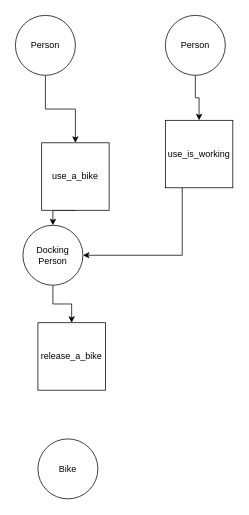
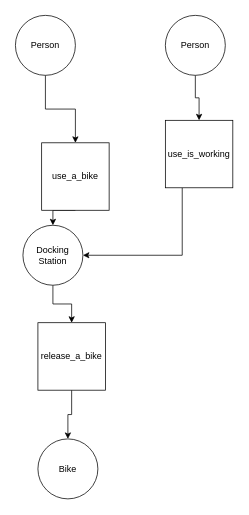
  <mxCell id="0" />
  <mxCell id="1" parent="0" />
  <mxCell id="2" style="edgeStyle=orthogonalEdgeStyle;rounded=0;orthogonalLoop=1;jettySize=auto;html=1;exitX=0.5;exitY=1;exitDx=0;exitDy=0;entryX=0.5;entryY=0;entryDx=0;entryDy=0;" edge="1" parent="1" source="3" target="8"><mxGeometry relative="1" as="geometry" /></mxCell>
  <mxCell id="3" value="use_a_bike" style="whiteSpace=wrap;html=1;aspect=fixed;" vertex="1" parent="1"><mxGeometry x="55" y="190" width="90" height="90" as="geometry" /></mxCell>
  <mxCell id="4" style="edgeStyle=orthogonalEdgeStyle;rounded=0;orthogonalLoop=1;jettySize=auto;html=1;exitX=0.5;exitY=1;exitDx=0;exitDy=0;entryX=0.5;entryY=0;entryDx=0;entryDy=0;" edge="1" parent="1" source="5" target="3"><mxGeometry relative="1" as="geometry" /></mxCell>
  <mxCell id="5" value="Person" style="ellipse;whiteSpace=wrap;html=1;aspect=fixed;" vertex="1" parent="1"><mxGeometry x="20" y="20" width="80" height="80" as="geometry" /></mxCell>
  <mxCell id="6" value="Bike" style="ellipse;whiteSpace=wrap;html=1;aspect=fixed;" vertex="1" parent="1"><mxGeometry x="50" y="585" width="80" height="80" as="geometry" /></mxCell>
  <mxCell id="7" style="edgeStyle=orthogonalEdgeStyle;rounded=0;orthogonalLoop=1;jettySize=auto;html=1;exitX=0.5;exitY=1;exitDx=0;exitDy=0;entryX=0.5;entryY=0;entryDx=0;entryDy=0;" edge="1" parent="1" source="8" target="12"><mxGeometry relative="1" as="geometry" /></mxCell>
- <mxCell id="8" value="Docking Person" style="ellipse;whiteSpace=wrap;html=1;aspect=fixed;" vertex="1" parent="1"><mxGeometry x="30" y="300" width="80" height="80" as="geometry" /></mxCell>
+ <mxCell id="8" value="Docking Station" style="ellipse;whiteSpace=wrap;html=1;aspect=fixed;" vertex="1" parent="1"><mxGeometry x="30" y="300" width="80" height="80" as="geometry" /></mxCell>
  <mxCell id="9" style="edgeStyle=orthogonalEdgeStyle;rounded=0;orthogonalLoop=1;jettySize=auto;html=1;exitX=0.25;exitY=1;exitDx=0;exitDy=0;entryX=1;entryY=0.5;entryDx=0;entryDy=0;" edge="1" parent="1" source="10" target="8"><mxGeometry relative="1" as="geometry" /></mxCell>
  <mxCell id="10" value="use_is_working" style="whiteSpace=wrap;html=1;aspect=fixed;" vertex="1" parent="1"><mxGeometry x="220" y="160" width="90" height="90" as="geometry" /></mxCell>
+ <mxCell id="11" style="edgeStyle=orthogonalEdgeStyle;rounded=0;orthogonalLoop=1;jettySize=auto;html=1;exitX=0.5;exitY=1;exitDx=0;exitDy=0;entryX=0.5;entryY=0;entryDx=0;entryDy=0;" edge="1" parent="1" source="12" target="6"><mxGeometry relative="1" as="geometry" /></mxCell>
  <mxCell id="12" value="release_a_bike" style="whiteSpace=wrap;html=1;aspect=fixed;" vertex="1" parent="1"><mxGeometry x="50" y="430" width="90" height="90" as="geometry" /></mxCell>
  <mxCell id="13" style="edgeStyle=orthogonalEdgeStyle;rounded=0;orthogonalLoop=1;jettySize=auto;html=1;exitX=0.5;exitY=1;exitDx=0;exitDy=0;entryX=0.5;entryY=0;entryDx=0;entryDy=0;" edge="1" parent="1" source="14" target="10"><mxGeometry relative="1" as="geometry" /></mxCell>
  <mxCell id="14" value="Person" style="ellipse;whiteSpace=wrap;html=1;aspect=fixed;" vertex="1" parent="1"><mxGeometry x="220" y="20" width="80" height="80" as="geometry" /></mxCell>
